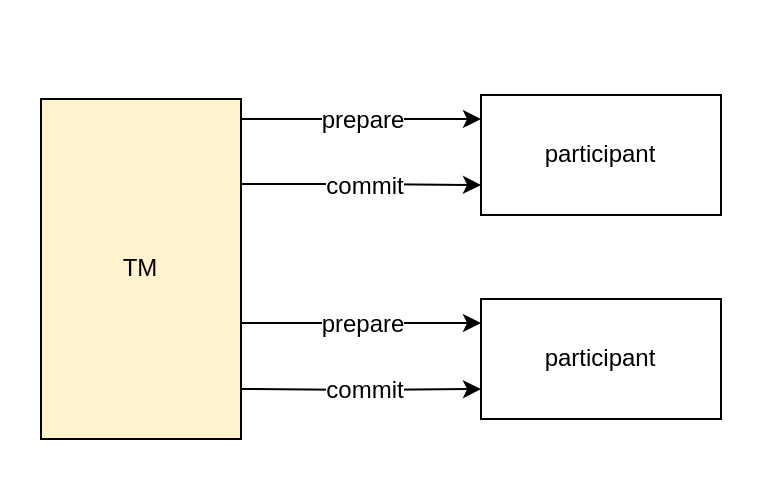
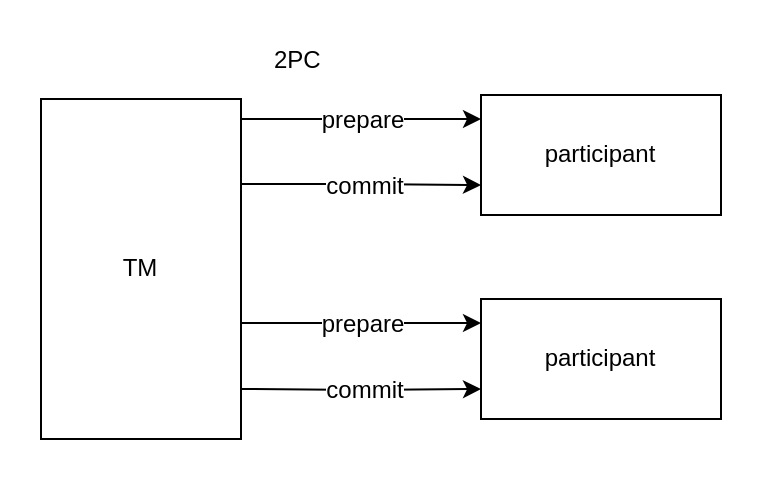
  <mxCell id="0" />
  <mxCell id="1" parent="0" />
  <mxCell id="2" style="edgeStyle=orthogonalEdgeStyle;rounded=0;orthogonalLoop=1;jettySize=auto;html=1;exitX=1;exitY=0.25;exitDx=0;exitDy=0;entryX=0;entryY=0.75;entryDx=0;entryDy=0;" edge="1" parent="1" source="4" target="5"><mxGeometry relative="1" as="geometry" /></mxCell>
  <mxCell id="3" value="commit" style="text;html=1;resizable=0;points=[];align=center;verticalAlign=middle;labelBackgroundColor=#ffffff;" vertex="1" connectable="0" parent="2"><mxGeometry x="0.033" relative="1" as="geometry"><mxPoint as="offset" /></mxGeometry></mxCell>
- <mxCell id="4" value="TM" style="rounded=0;whiteSpace=wrap;html=1;fillColor=#fff2cc;" vertex="1" parent="1"><mxGeometry x="20" y="49" width="100" height="170" as="geometry" /></mxCell>
+ <mxCell id="4" value="TM" style="rounded=0;whiteSpace=wrap;html=1;" vertex="1" parent="1"><mxGeometry x="20" y="49" width="100" height="170" as="geometry" /></mxCell>
  <mxCell id="5" value="participant" style="rounded=0;whiteSpace=wrap;html=1;" vertex="1" parent="1"><mxGeometry x="240" y="47" width="120" height="60" as="geometry" /></mxCell>
  <mxCell id="6" style="edgeStyle=orthogonalEdgeStyle;rounded=0;orthogonalLoop=1;jettySize=auto;html=1;exitX=1;exitY=0.25;exitDx=0;exitDy=0;entryX=0;entryY=0.75;entryDx=0;entryDy=0;" edge="1" parent="1"><mxGeometry relative="1" as="geometry"><mxPoint x="120" y="59" as="sourcePoint" /><mxPoint x="240" y="59" as="targetPoint" /></mxGeometry></mxCell>
  <mxCell id="7" value="prepare" style="text;html=1;resizable=0;points=[];align=center;verticalAlign=middle;labelBackgroundColor=#ffffff;" vertex="1" connectable="0" parent="6"><mxGeometry x="-0.317" y="-2" relative="1" as="geometry"><mxPoint x="19" y="-2" as="offset" /></mxGeometry></mxCell>
  <mxCell id="8" style="edgeStyle=orthogonalEdgeStyle;rounded=0;orthogonalLoop=1;jettySize=auto;html=1;exitX=1;exitY=0.25;exitDx=0;exitDy=0;entryX=0;entryY=0.75;entryDx=0;entryDy=0;" edge="1" parent="1" target="10"><mxGeometry relative="1" as="geometry"><mxPoint x="120" y="194" as="sourcePoint" /></mxGeometry></mxCell>
  <mxCell id="9" value="commit" style="text;html=1;resizable=0;points=[];align=center;verticalAlign=middle;labelBackgroundColor=#ffffff;" vertex="1" connectable="0" parent="8"><mxGeometry x="0.033" relative="1" as="geometry"><mxPoint as="offset" /></mxGeometry></mxCell>
  <mxCell id="10" value="participant" style="rounded=0;whiteSpace=wrap;html=1;" vertex="1" parent="1"><mxGeometry x="240" y="149" width="120" height="60" as="geometry" /></mxCell>
  <mxCell id="11" style="edgeStyle=orthogonalEdgeStyle;rounded=0;orthogonalLoop=1;jettySize=auto;html=1;exitX=1;exitY=0.25;exitDx=0;exitDy=0;entryX=0;entryY=0.75;entryDx=0;entryDy=0;" edge="1" parent="1"><mxGeometry relative="1" as="geometry"><mxPoint x="120" y="161" as="sourcePoint" /><mxPoint x="240" y="161" as="targetPoint" /></mxGeometry></mxCell>
  <mxCell id="12" value="prepare" style="text;html=1;resizable=0;points=[];align=center;verticalAlign=middle;labelBackgroundColor=#ffffff;" vertex="1" connectable="0" parent="11"><mxGeometry x="-0.317" y="-2" relative="1" as="geometry"><mxPoint x="19" y="-2" as="offset" /></mxGeometry></mxCell>
+ <mxCell id="13" value="2PC" style="text;html=1;resizable=0;points=[];autosize=1;align=left;verticalAlign=top;spacingTop=-4;" vertex="1" parent="1"><mxGeometry x="135" y="20" width="40" height="20" as="geometry" /></mxCell>
